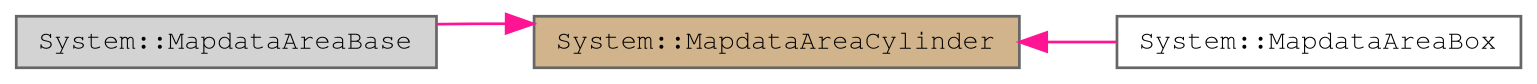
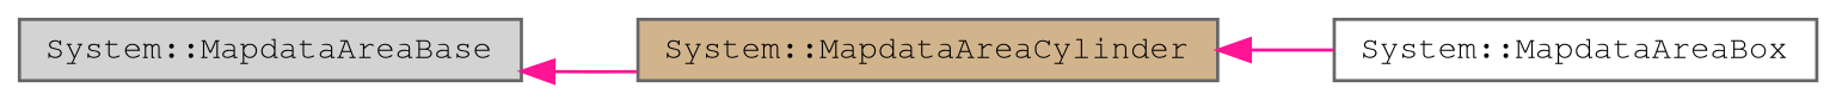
  digraph {
    rankdir=LR
    node [color=grey40 fontname=FreeMono fontsize=10 shape=box style=filled]
    edge [color=deeppink dir=back fontname=FreeMono fontsize=10 labelfontname=FreeMono labelfontsize=10 style=solid]
    n1 [fillcolor=lightgrey height=0.2 label="System::MapdataAreaBase" width=0.4]
    n2 [fillcolor=tan height=0.2 label="System::MapdataAreaCylinder" width=0.4]
    n3 [fillcolor=white height=0.2 label="System::MapdataAreaBox" width=0.4]
-   n2 -> n1
+   n1 -> n2
    n2 -> n3
  }
